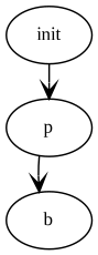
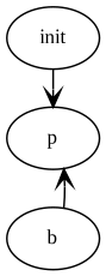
  digraph {
    fontname="Liberation Serif"
    rankdir=TB
    ranksep=0.3
    node [fontname="Liberation Serif" fontsize=12]
    edge [arrowhead=vee fontname="Liberation Serif"]
    init
    p
    b
    init -> p
-   p -> b
+   b -> p
  }
